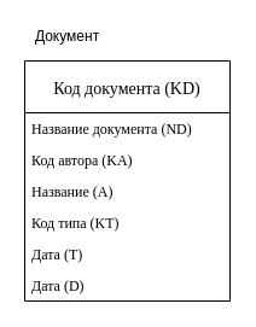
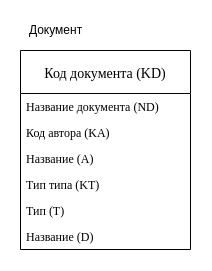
  <mxCell id="0" />
  <mxCell id="1" parent="0" />
  <mxCell id="2" value="&#10;&#10;Код документа (KD)&#10;&#10;" style="swimlane;fontStyle=0;childLayout=stackLayout;horizontal=1;startSize=43;fillColor=none;horizontalStack=0;resizeParent=1;resizeParentMax=0;resizeLast=0;collapsible=1;marginBottom=0;swimlaneFillColor=#ffffff;align=center;fontSize=14;fontFamily=Times New Roman;" vertex="1" parent="1"><mxGeometry x="20" y="50" width="170" height="199" as="geometry" /></mxCell>
  <mxCell id="3" value="Название документа (ND)" style="text;strokeColor=none;fillColor=none;spacingLeft=4;spacingRight=4;overflow=hidden;rotatable=0;points=[[0,0.5],[1,0.5]];portConstraint=eastwest;fontSize=12;fontFamily=Times New Roman;" vertex="1" parent="2"><mxGeometry y="43" width="170" height="26" as="geometry" /></mxCell>
  <mxCell id="4" value="Код автора (KA)" style="text;strokeColor=none;fillColor=none;spacingLeft=4;spacingRight=4;overflow=hidden;rotatable=0;points=[[0,0.5],[1,0.5]];portConstraint=eastwest;fontSize=12;fontFamily=Times New Roman;" vertex="1" parent="2"><mxGeometry y="69" width="170" height="26" as="geometry" /></mxCell>
  <mxCell id="5" value="Название (A)" style="text;strokeColor=none;fillColor=none;spacingLeft=4;spacingRight=4;overflow=hidden;rotatable=0;points=[[0,0.5],[1,0.5]];portConstraint=eastwest;fontSize=12;fontFamily=Times New Roman;" vertex="1" parent="2"><mxGeometry y="95" width="170" height="26" as="geometry" /></mxCell>
- <mxCell id="6" value="Код типа (KT)" style="text;strokeColor=none;fillColor=none;spacingLeft=4;spacingRight=4;overflow=hidden;rotatable=0;points=[[0,0.5],[1,0.5]];portConstraint=eastwest;fontSize=12;fontFamily=Times New Roman;" vertex="1" parent="2"><mxGeometry y="121" width="170" height="26" as="geometry" /></mxCell>
- <mxCell id="7" value="Дата (T)" style="text;strokeColor=none;fillColor=none;spacingLeft=4;spacingRight=4;overflow=hidden;rotatable=0;points=[[0,0.5],[1,0.5]];portConstraint=eastwest;fontSize=12;fontFamily=Times New Roman;" vertex="1" parent="2"><mxGeometry y="147" width="170" height="26" as="geometry" /></mxCell>
- <mxCell id="8" value="Дата (D)" style="text;strokeColor=none;fillColor=none;spacingLeft=4;spacingRight=4;overflow=hidden;rotatable=0;points=[[0,0.5],[1,0.5]];portConstraint=eastwest;fontSize=12;fontFamily=Times New Roman;" vertex="1" parent="2"><mxGeometry y="173" width="170" height="26" as="geometry" /></mxCell>
+ <mxCell id="6" value="Тип типа (KT)" style="text;strokeColor=none;fillColor=none;spacingLeft=4;spacingRight=4;overflow=hidden;rotatable=0;points=[[0,0.5],[1,0.5]];portConstraint=eastwest;fontSize=12;fontFamily=Times New Roman;" vertex="1" parent="2"><mxGeometry y="121" width="170" height="26" as="geometry" /></mxCell>
+ <mxCell id="7" value="Тип (T)" style="text;strokeColor=none;fillColor=none;spacingLeft=4;spacingRight=4;overflow=hidden;rotatable=0;points=[[0,0.5],[1,0.5]];portConstraint=eastwest;fontSize=12;fontFamily=Times New Roman;" vertex="1" parent="2"><mxGeometry y="147" width="170" height="26" as="geometry" /></mxCell>
+ <mxCell id="8" value="Название (D)" style="text;strokeColor=none;fillColor=none;spacingLeft=4;spacingRight=4;overflow=hidden;rotatable=0;points=[[0,0.5],[1,0.5]];portConstraint=eastwest;fontSize=12;fontFamily=Times New Roman;" vertex="1" parent="2"><mxGeometry y="173" width="170" height="26" as="geometry" /></mxCell>
  <mxCell id="9" value="Документ" style="text;html=1;align=center;verticalAlign=middle;resizable=0;points=[];;autosize=1;" vertex="1" parent="1"><mxGeometry x="20" y="20" width="70" height="20" as="geometry" /></mxCell>
